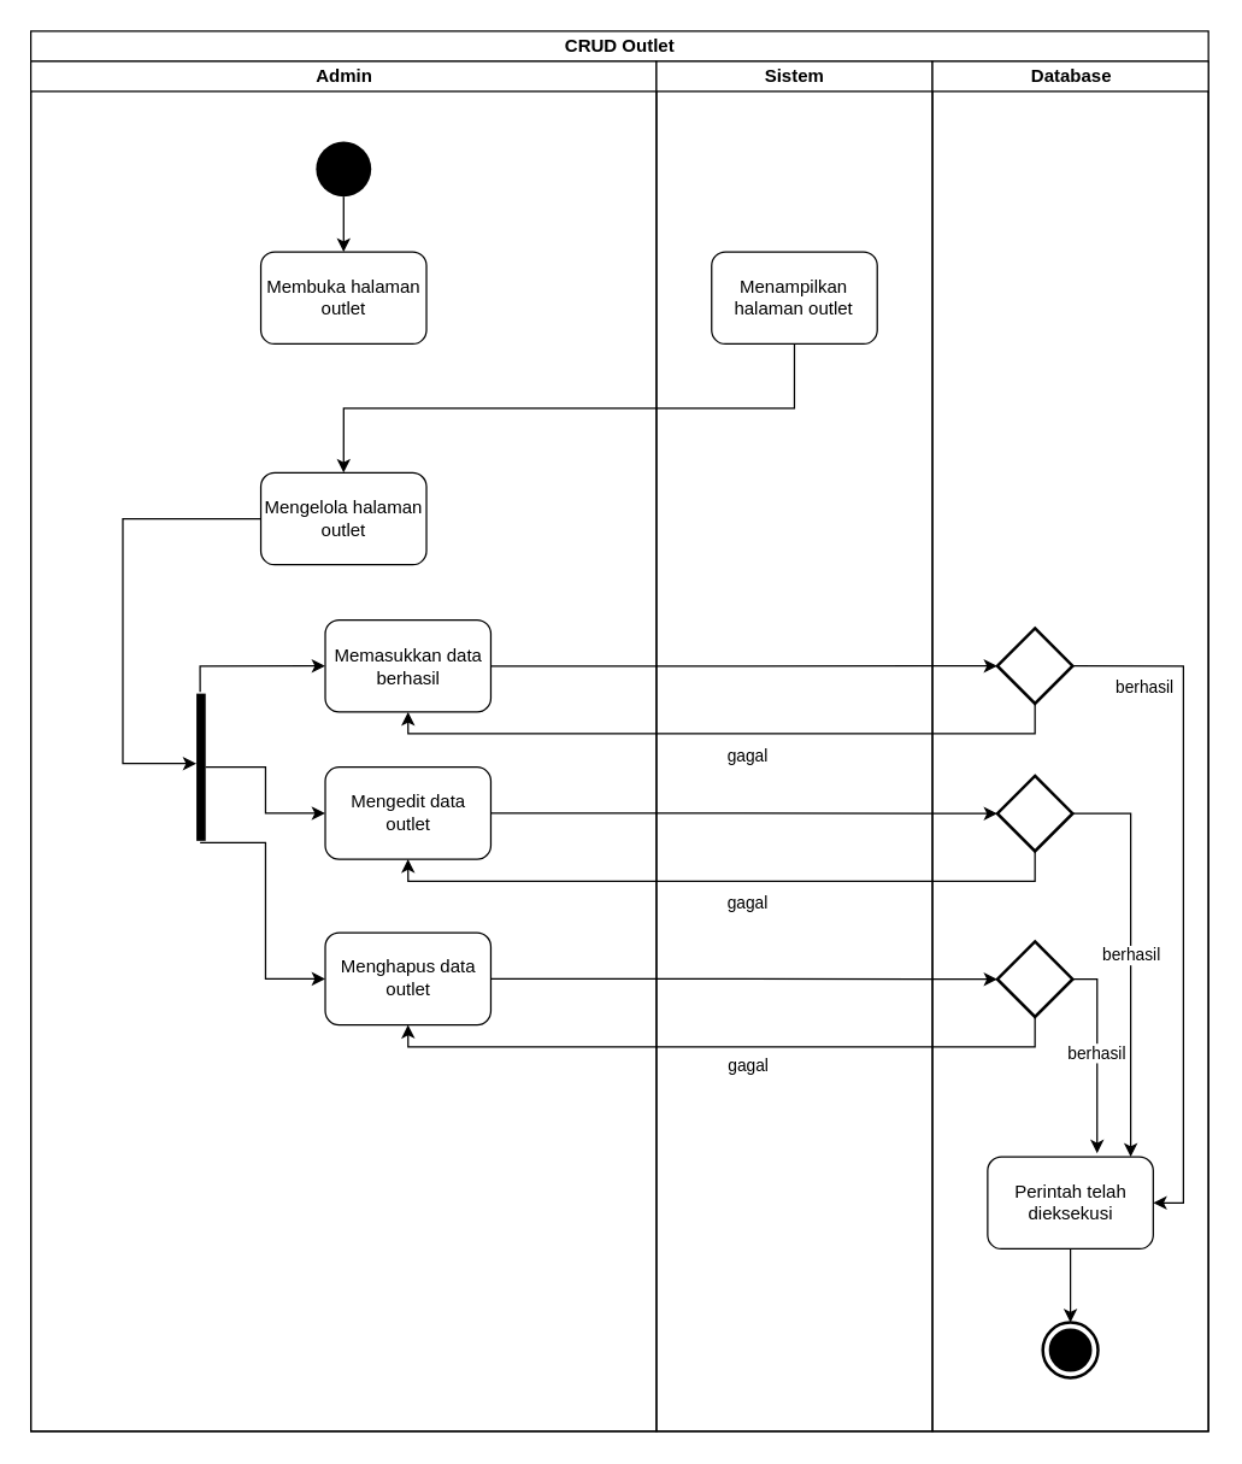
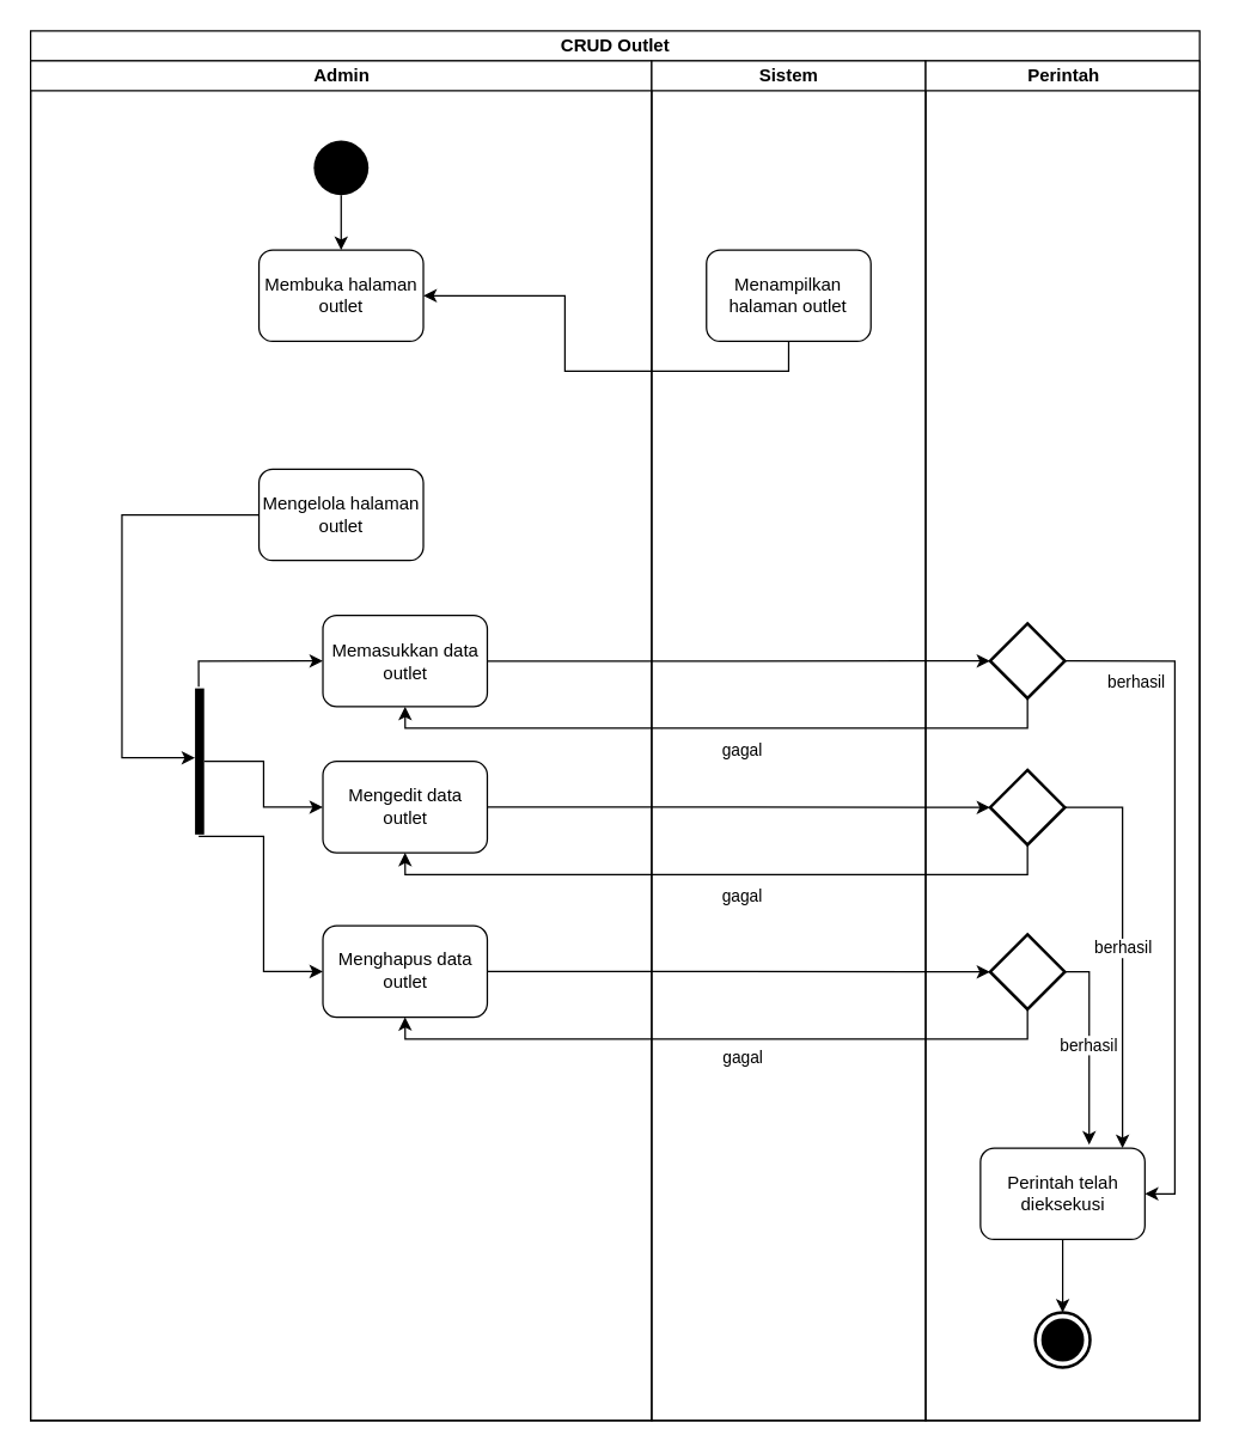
  <mxCell id="0" />
  <mxCell id="1" parent="0" />
  <mxCell id="2" value="" style="group" vertex="1" connectable="0" parent="1"><mxGeometry x="20" y="20" width="782.22" height="930" as="geometry" /></mxCell>
  <mxCell id="3" value="CRUD Outlet" style="swimlane;html=1;childLayout=stackLayout;resizeParent=1;resizeParentMax=0;startSize=20;container=0;" parent="2" vertex="1"><mxGeometry width="782.22" height="930" as="geometry" /></mxCell>
  <mxCell id="4" value="Admin" style="swimlane;html=1;startSize=20;container=0;" parent="2" vertex="1"><mxGeometry y="20" width="415.55" height="910" as="geometry" /></mxCell>
  <mxCell id="5" value="Sistem" style="swimlane;html=1;startSize=20;container=0;" parent="2" vertex="1"><mxGeometry x="415.55" y="20" width="183.33" height="910" as="geometry" /></mxCell>
- <mxCell id="6" value="Database" style="swimlane;html=1;startSize=20;container=0;" parent="2" vertex="1"><mxGeometry x="598.89" y="20" width="183.33" height="910" as="geometry" /></mxCell>
+ <mxCell id="6" value="Perintah" style="swimlane;html=1;startSize=20;container=0;" parent="2" vertex="1"><mxGeometry x="598.89" y="20" width="183.33" height="910" as="geometry" /></mxCell>
  <mxCell id="7" value="" style="ellipse;fillColor=#000000;strokeColor=none;container=0;" parent="2" vertex="1"><mxGeometry x="189.444" y="73.333" width="36.667" height="36.667" as="geometry" /></mxCell>
  <mxCell id="8" value="Membuka halaman outlet" style="shape=rect;html=1;rounded=1;whiteSpace=wrap;align=center;container=0;" parent="2" vertex="1"><mxGeometry x="152.777" y="146.667" width="110.0" height="61.111" as="geometry" /></mxCell>
  <mxCell id="9" style="edgeStyle=elbowEdgeStyle;rounded=0;orthogonalLoop=1;jettySize=auto;elbow=vertical;html=1;entryX=0.5;entryY=0;entryDx=0;entryDy=0;shadow=0;align=center;" parent="2" source="7" target="8" edge="1"><mxGeometry y="24.444" as="geometry" /></mxCell>
  <mxCell id="10" value="Mengelola halaman outlet" style="shape=rect;html=1;rounded=1;whiteSpace=wrap;align=center;container=0;" parent="2" vertex="1"><mxGeometry x="152.777" y="293.333" width="110.0" height="61.111" as="geometry" /></mxCell>
  <mxCell id="11" value="" style="html=1;points=[];perimeter=orthogonalPerimeter;fillColor=#000000;strokeColor=none;container=0;" parent="2" vertex="1"><mxGeometry x="110.0" y="440" width="6.111" height="97.778" as="geometry" /></mxCell>
  <mxCell id="12" style="edgeStyle=orthogonalEdgeStyle;rounded=0;orthogonalLoop=1;jettySize=auto;html=1;entryX=0;entryY=0.475;entryDx=0;entryDy=0;entryPerimeter=0;" parent="2" source="10" target="11" edge="1"><mxGeometry y="24.444" as="geometry"><Array as="points"><mxPoint x="61.111" y="323.889" /><mxPoint x="61.111" y="486.444" /></Array></mxGeometry></mxCell>
- <mxCell id="13" value="Memasukkan data berhasil" style="shape=rect;html=1;rounded=1;whiteSpace=wrap;align=center;container=0;" parent="2" vertex="1"><mxGeometry x="195.555" y="391.111" width="110.0" height="61.111" as="geometry" /></mxCell>
+ <mxCell id="13" value="Memasukkan data outlet" style="shape=rect;html=1;rounded=1;whiteSpace=wrap;align=center;container=0;" parent="2" vertex="1"><mxGeometry x="195.555" y="391.111" width="110.0" height="61.111" as="geometry" /></mxCell>
  <mxCell id="14" style="edgeStyle=orthogonalEdgeStyle;rounded=0;orthogonalLoop=1;jettySize=auto;html=1;entryX=0;entryY=0.5;entryDx=0;entryDy=0;exitX=0.4;exitY=-0.012;exitDx=0;exitDy=0;exitPerimeter=0;" parent="2" source="11" target="13" edge="1"><mxGeometry y="24.444" as="geometry"><Array as="points"><mxPoint x="112.444" y="421.667" /></Array></mxGeometry></mxCell>
  <mxCell id="15" value="Mengedit data outlet" style="shape=rect;html=1;rounded=1;whiteSpace=wrap;align=center;container=0;" parent="2" vertex="1"><mxGeometry x="195.555" y="488.889" width="110.0" height="61.111" as="geometry" /></mxCell>
  <mxCell id="16" style="edgeStyle=orthogonalEdgeStyle;rounded=0;orthogonalLoop=1;jettySize=auto;html=1;entryX=0;entryY=0.5;entryDx=0;entryDy=0;" parent="2" source="11" target="15" edge="1"><mxGeometry y="24.444" as="geometry" /></mxCell>
  <mxCell id="17" value="Menghapus data outlet" style="shape=rect;html=1;rounded=1;whiteSpace=wrap;align=center;container=0;" parent="2" vertex="1"><mxGeometry x="195.555" y="598.889" width="110.0" height="61.111" as="geometry" /></mxCell>
  <mxCell id="18" style="edgeStyle=orthogonalEdgeStyle;rounded=0;orthogonalLoop=1;jettySize=auto;html=1;entryX=0;entryY=0.5;entryDx=0;entryDy=0;exitX=0.4;exitY=1.013;exitDx=0;exitDy=0;exitPerimeter=0;" parent="2" source="11" target="17" edge="1"><mxGeometry y="24.444" as="geometry" /></mxCell>
  <mxCell id="19" value="Menampilkan halaman outlet" style="shape=rect;html=1;rounded=1;whiteSpace=wrap;align=center;container=0;" parent="2" vertex="1"><mxGeometry x="452.221" y="146.667" width="110.0" height="61.111" as="geometry" /></mxCell>
- <mxCell id="20" style="edgeStyle=orthogonalEdgeStyle;rounded=0;orthogonalLoop=1;jettySize=auto;html=1;entryX=0.5;entryY=0;entryDx=0;entryDy=0;exitX=0.5;exitY=1;exitDx=0;exitDy=0;" parent="2" source="19" target="10" edge="1"><mxGeometry as="geometry" /></mxCell>
+ <mxCell id="20" style="edgeStyle=orthogonalEdgeStyle;rounded=0;orthogonalLoop=1;jettySize=auto;html=1;exitX=0.5;exitY=1;exitDx=0;exitDy=0;" parent="2" source="19" target="8" edge="1"><mxGeometry as="geometry" /></mxCell>
  <mxCell id="21" style="edgeStyle=orthogonalEdgeStyle;rounded=0;orthogonalLoop=1;jettySize=auto;html=1;entryX=0;entryY=0.5;entryDx=0;entryDy=0;entryPerimeter=0;" parent="2" source="13" target="31" edge="1"><mxGeometry as="geometry"><mxPoint x="507.221" y="488.889" as="targetPoint" /></mxGeometry></mxCell>
  <mxCell id="22" style="edgeStyle=orthogonalEdgeStyle;rounded=0;orthogonalLoop=1;jettySize=auto;html=1;entryX=0;entryY=0.5;entryDx=0;entryDy=0;entryPerimeter=0;" parent="2" source="15" target="35" edge="1"><mxGeometry as="geometry"><mxPoint x="452.221" y="519.444" as="targetPoint" /></mxGeometry></mxCell>
  <mxCell id="23" style="edgeStyle=orthogonalEdgeStyle;rounded=0;orthogonalLoop=1;jettySize=auto;html=1;entryX=0;entryY=0.5;entryDx=0;entryDy=0;entryPerimeter=0;" parent="2" source="17" target="39" edge="1"><mxGeometry as="geometry"><mxPoint x="507.221" y="550" as="targetPoint" /></mxGeometry></mxCell>
  <mxCell id="24" value="Perintah telah dieksekusi" style="shape=rect;html=1;rounded=1;whiteSpace=wrap;align=center;container=0;" parent="2" vertex="1"><mxGeometry x="635.554" y="747.667" width="110.0" height="61.111" as="geometry" /></mxCell>
  <mxCell id="25" value="" style="html=1;shape=mxgraph.sysml.actFinal;strokeWidth=2;verticalLabelPosition=bottom;verticalAlignment=top;glass=1;container=0;" parent="2" vertex="1"><mxGeometry x="672.22" y="857.667" width="36.667" height="36.667" as="geometry" /></mxCell>
  <mxCell id="26" style="edgeStyle=orthogonalEdgeStyle;rounded=0;orthogonalLoop=1;jettySize=auto;html=1;entryX=0.5;entryY=0;entryDx=0;entryDy=0;entryPerimeter=0;" parent="2" source="24" target="25" edge="1"><mxGeometry x="598.887" y="140.444" as="geometry" /></mxCell>
  <mxCell id="27" style="edgeStyle=orthogonalEdgeStyle;rounded=0;orthogonalLoop=1;jettySize=auto;html=1;exitX=0.5;exitY=1;exitDx=0;exitDy=0;exitPerimeter=0;entryX=0.5;entryY=1;entryDx=0;entryDy=0;verticalAlign=middle;" edge="1" parent="2" source="31" target="13"><mxGeometry relative="1" as="geometry" /></mxCell>
  <mxCell id="28" value="gagal" style="edgeLabel;html=1;align=center;verticalAlign=top;resizable=0;points=[];" vertex="1" connectable="0" parent="27"><mxGeometry x="-0.059" y="2" relative="1" as="geometry"><mxPoint as="offset" /></mxGeometry></mxCell>
  <mxCell id="29" style="edgeStyle=orthogonalEdgeStyle;rounded=0;orthogonalLoop=1;jettySize=auto;html=1;exitX=1;exitY=0.5;exitDx=0;exitDy=0;exitPerimeter=0;entryX=1;entryY=0.5;entryDx=0;entryDy=0;" edge="1" parent="2" source="31" target="24"><mxGeometry relative="1" as="geometry" /></mxCell>
  <mxCell id="30" value="berhasil" style="edgeLabel;html=1;align=left;verticalAlign=top;resizable=0;points=[];" vertex="1" connectable="0" parent="29"><mxGeometry x="-0.879" y="-1" relative="1" as="geometry"><mxPoint as="offset" /></mxGeometry></mxCell>
  <mxCell id="31" value="" style="strokeWidth=2;html=1;shape=mxgraph.flowchart.decision;whiteSpace=wrap;" vertex="1" parent="2"><mxGeometry x="642" y="396.67" width="50" height="50" as="geometry" /></mxCell>
  <mxCell id="32" style="edgeStyle=orthogonalEdgeStyle;rounded=0;orthogonalLoop=1;jettySize=auto;html=1;exitX=0.5;exitY=1;exitDx=0;exitDy=0;exitPerimeter=0;entryX=0.5;entryY=1;entryDx=0;entryDy=0;" edge="1" parent="2" source="35" target="15"><mxGeometry relative="1" as="geometry" /></mxCell>
  <mxCell id="33" value="gagal" style="edgeLabel;html=1;align=center;verticalAlign=top;resizable=0;points=[];" vertex="1" connectable="0" parent="32"><mxGeometry x="-0.06" y="1" relative="1" as="geometry"><mxPoint as="offset" /></mxGeometry></mxCell>
  <mxCell id="34" value="berhasil" style="edgeStyle=orthogonalEdgeStyle;rounded=0;orthogonalLoop=1;jettySize=auto;html=1;entryX=0.864;entryY=0;entryDx=0;entryDy=0;entryPerimeter=0;exitX=1;exitY=0.5;exitDx=0;exitDy=0;exitPerimeter=0;" edge="1" parent="2" source="35" target="24"><mxGeometry relative="1" as="geometry" /></mxCell>
  <mxCell id="35" value="" style="strokeWidth=2;html=1;shape=mxgraph.flowchart.decision;whiteSpace=wrap;" vertex="1" parent="2"><mxGeometry x="642" y="494.67" width="50" height="50" as="geometry" /></mxCell>
  <mxCell id="36" style="edgeStyle=orthogonalEdgeStyle;rounded=0;orthogonalLoop=1;jettySize=auto;html=1;exitX=0.5;exitY=1;exitDx=0;exitDy=0;exitPerimeter=0;entryX=0.5;entryY=1;entryDx=0;entryDy=0;" edge="1" parent="2" source="39" target="17"><mxGeometry relative="1" as="geometry" /></mxCell>
  <mxCell id="37" value="gagal&amp;nbsp;" style="edgeLabel;html=1;align=center;verticalAlign=top;resizable=0;points=[];" vertex="1" connectable="0" parent="36"><mxGeometry x="-0.067" y="-1" relative="1" as="geometry"><mxPoint as="offset" /></mxGeometry></mxCell>
  <mxCell id="38" value="berhasil" style="edgeStyle=orthogonalEdgeStyle;rounded=0;orthogonalLoop=1;jettySize=auto;html=1;entryX=0.661;entryY=-0.039;entryDx=0;entryDy=0;entryPerimeter=0;exitX=1;exitY=0.5;exitDx=0;exitDy=0;exitPerimeter=0;" edge="1" parent="2" source="39" target="24"><mxGeometry relative="1" as="geometry"><Array as="points"><mxPoint x="708" y="630" /></Array></mxGeometry></mxCell>
  <mxCell id="39" value="" style="strokeWidth=2;html=1;shape=mxgraph.flowchart.decision;whiteSpace=wrap;" vertex="1" parent="2"><mxGeometry x="642" y="604.67" width="50" height="50" as="geometry" /></mxCell>
